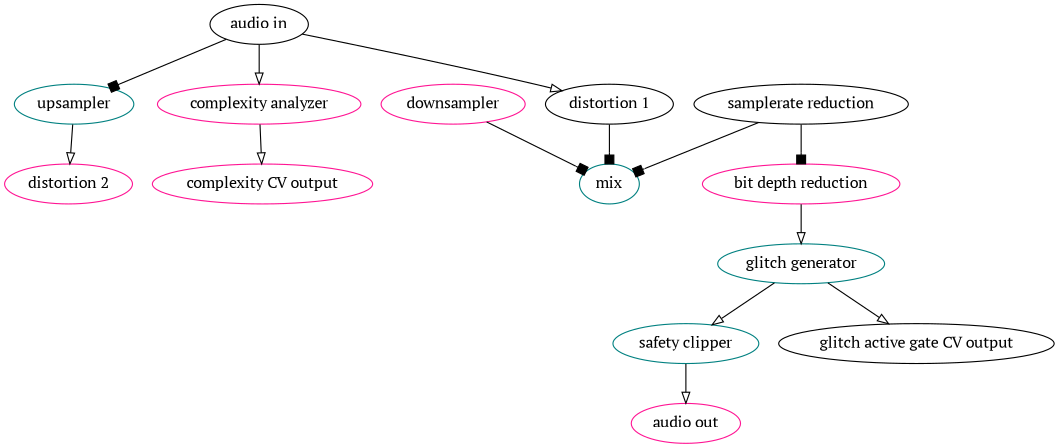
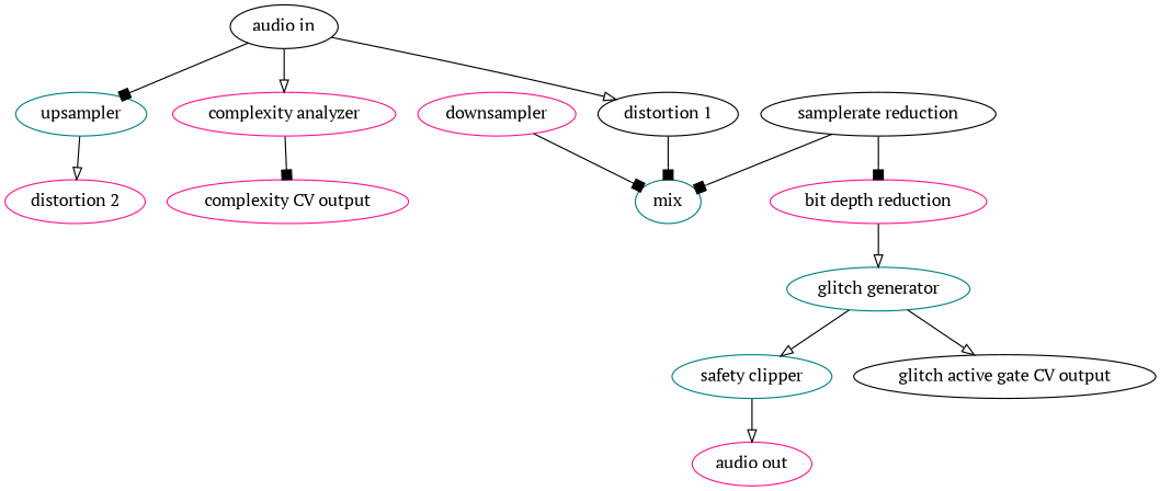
  digraph {
    fontname="PT Serif"
    node [color=deeppink fontname="PT Serif"]
    edge [arrowhead=onormal fontname="PT Serif"]
    "audio in" [color=black]
    "complexity analyzer"
    "distortion 1" [color=black]
    upsampler [color=teal]
    "complexity CV output"
    mix [color=teal]
    "distortion 2"
    downsampler
    "samplerate reduction" [color=black]
    "bit depth reduction"
    "glitch generator" [color=teal]
    "safety clipper" [color=teal]
    "glitch active gate CV output" [color=black]
    "audio out"
    "audio in" -> "complexity analyzer"
    "audio in" -> "distortion 1"
    "audio in" -> upsampler [arrowhead=box]
-   "complexity analyzer" -> "complexity CV output"
+   "complexity analyzer" -> "complexity CV output" [arrowhead=box]
    "distortion 1" -> mix [arrowhead=box]
    upsampler -> "distortion 2"
    downsampler -> mix [arrowhead=box]
    "samplerate reduction" -> mix [arrowhead=box]
    "samplerate reduction" -> "bit depth reduction" [arrowhead=box]
    "bit depth reduction" -> "glitch generator"
    "glitch generator" -> "safety clipper"
    "glitch generator" -> "glitch active gate CV output"
    "safety clipper" -> "audio out"
  }
